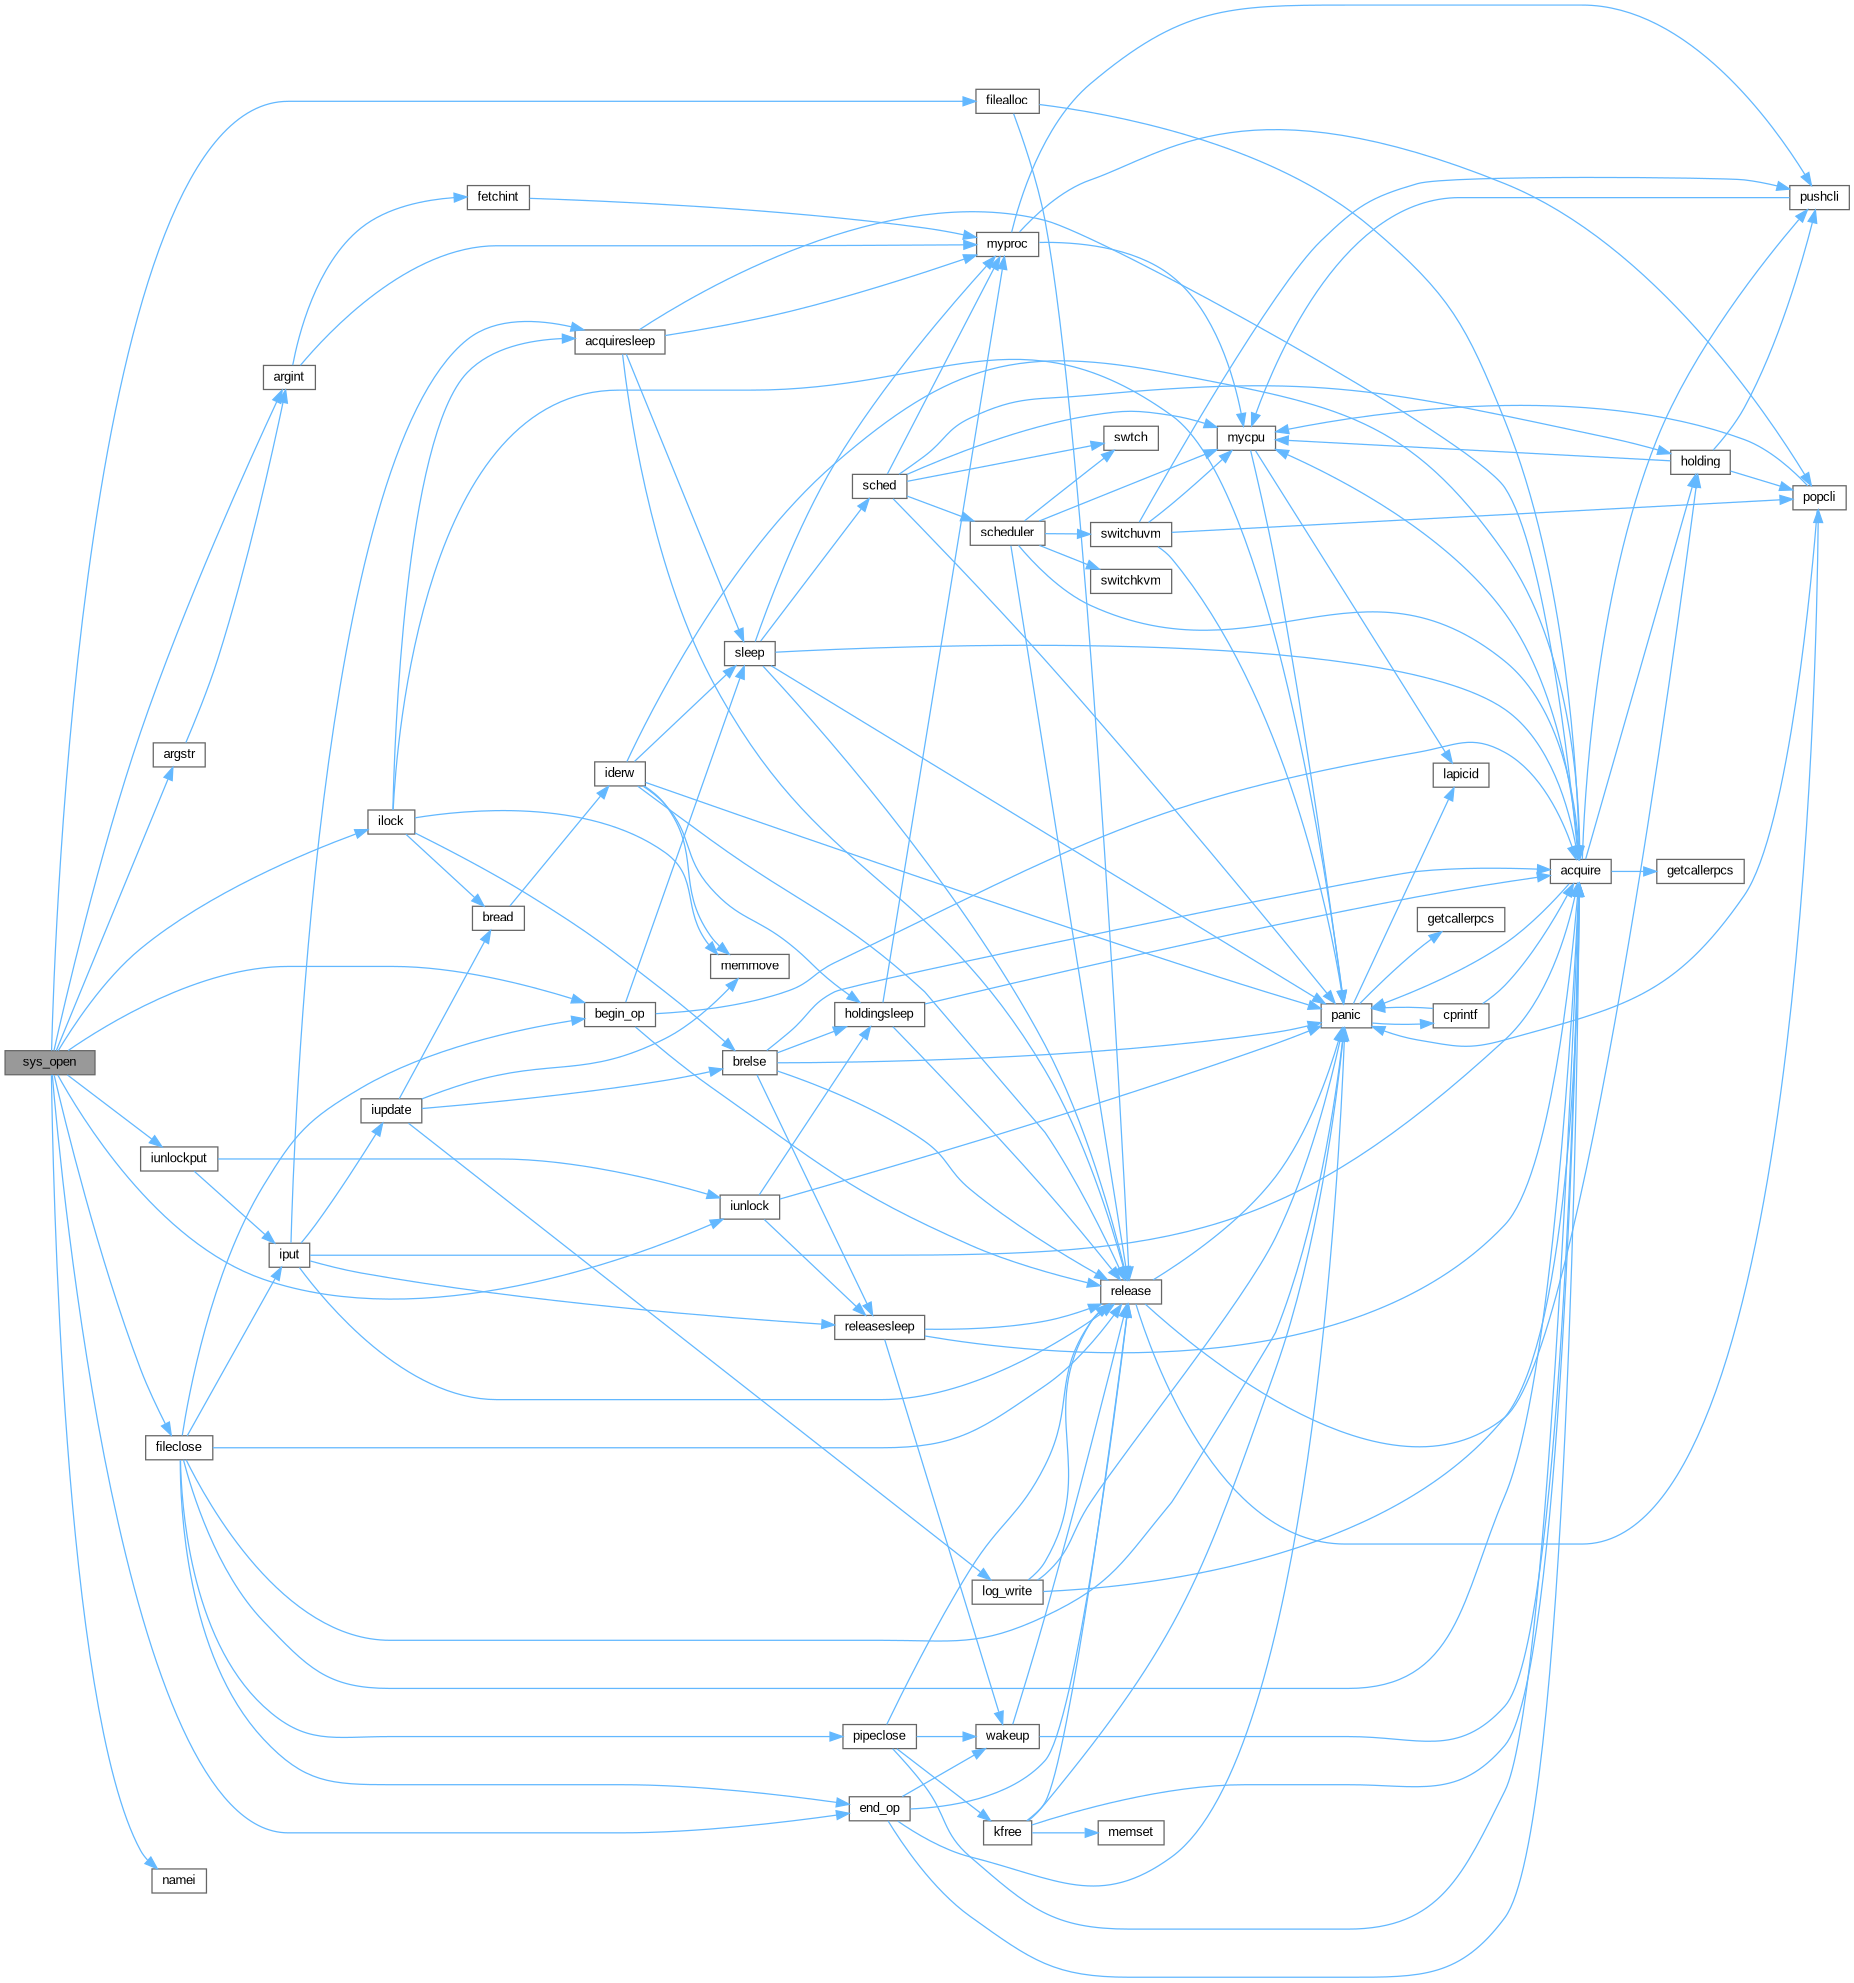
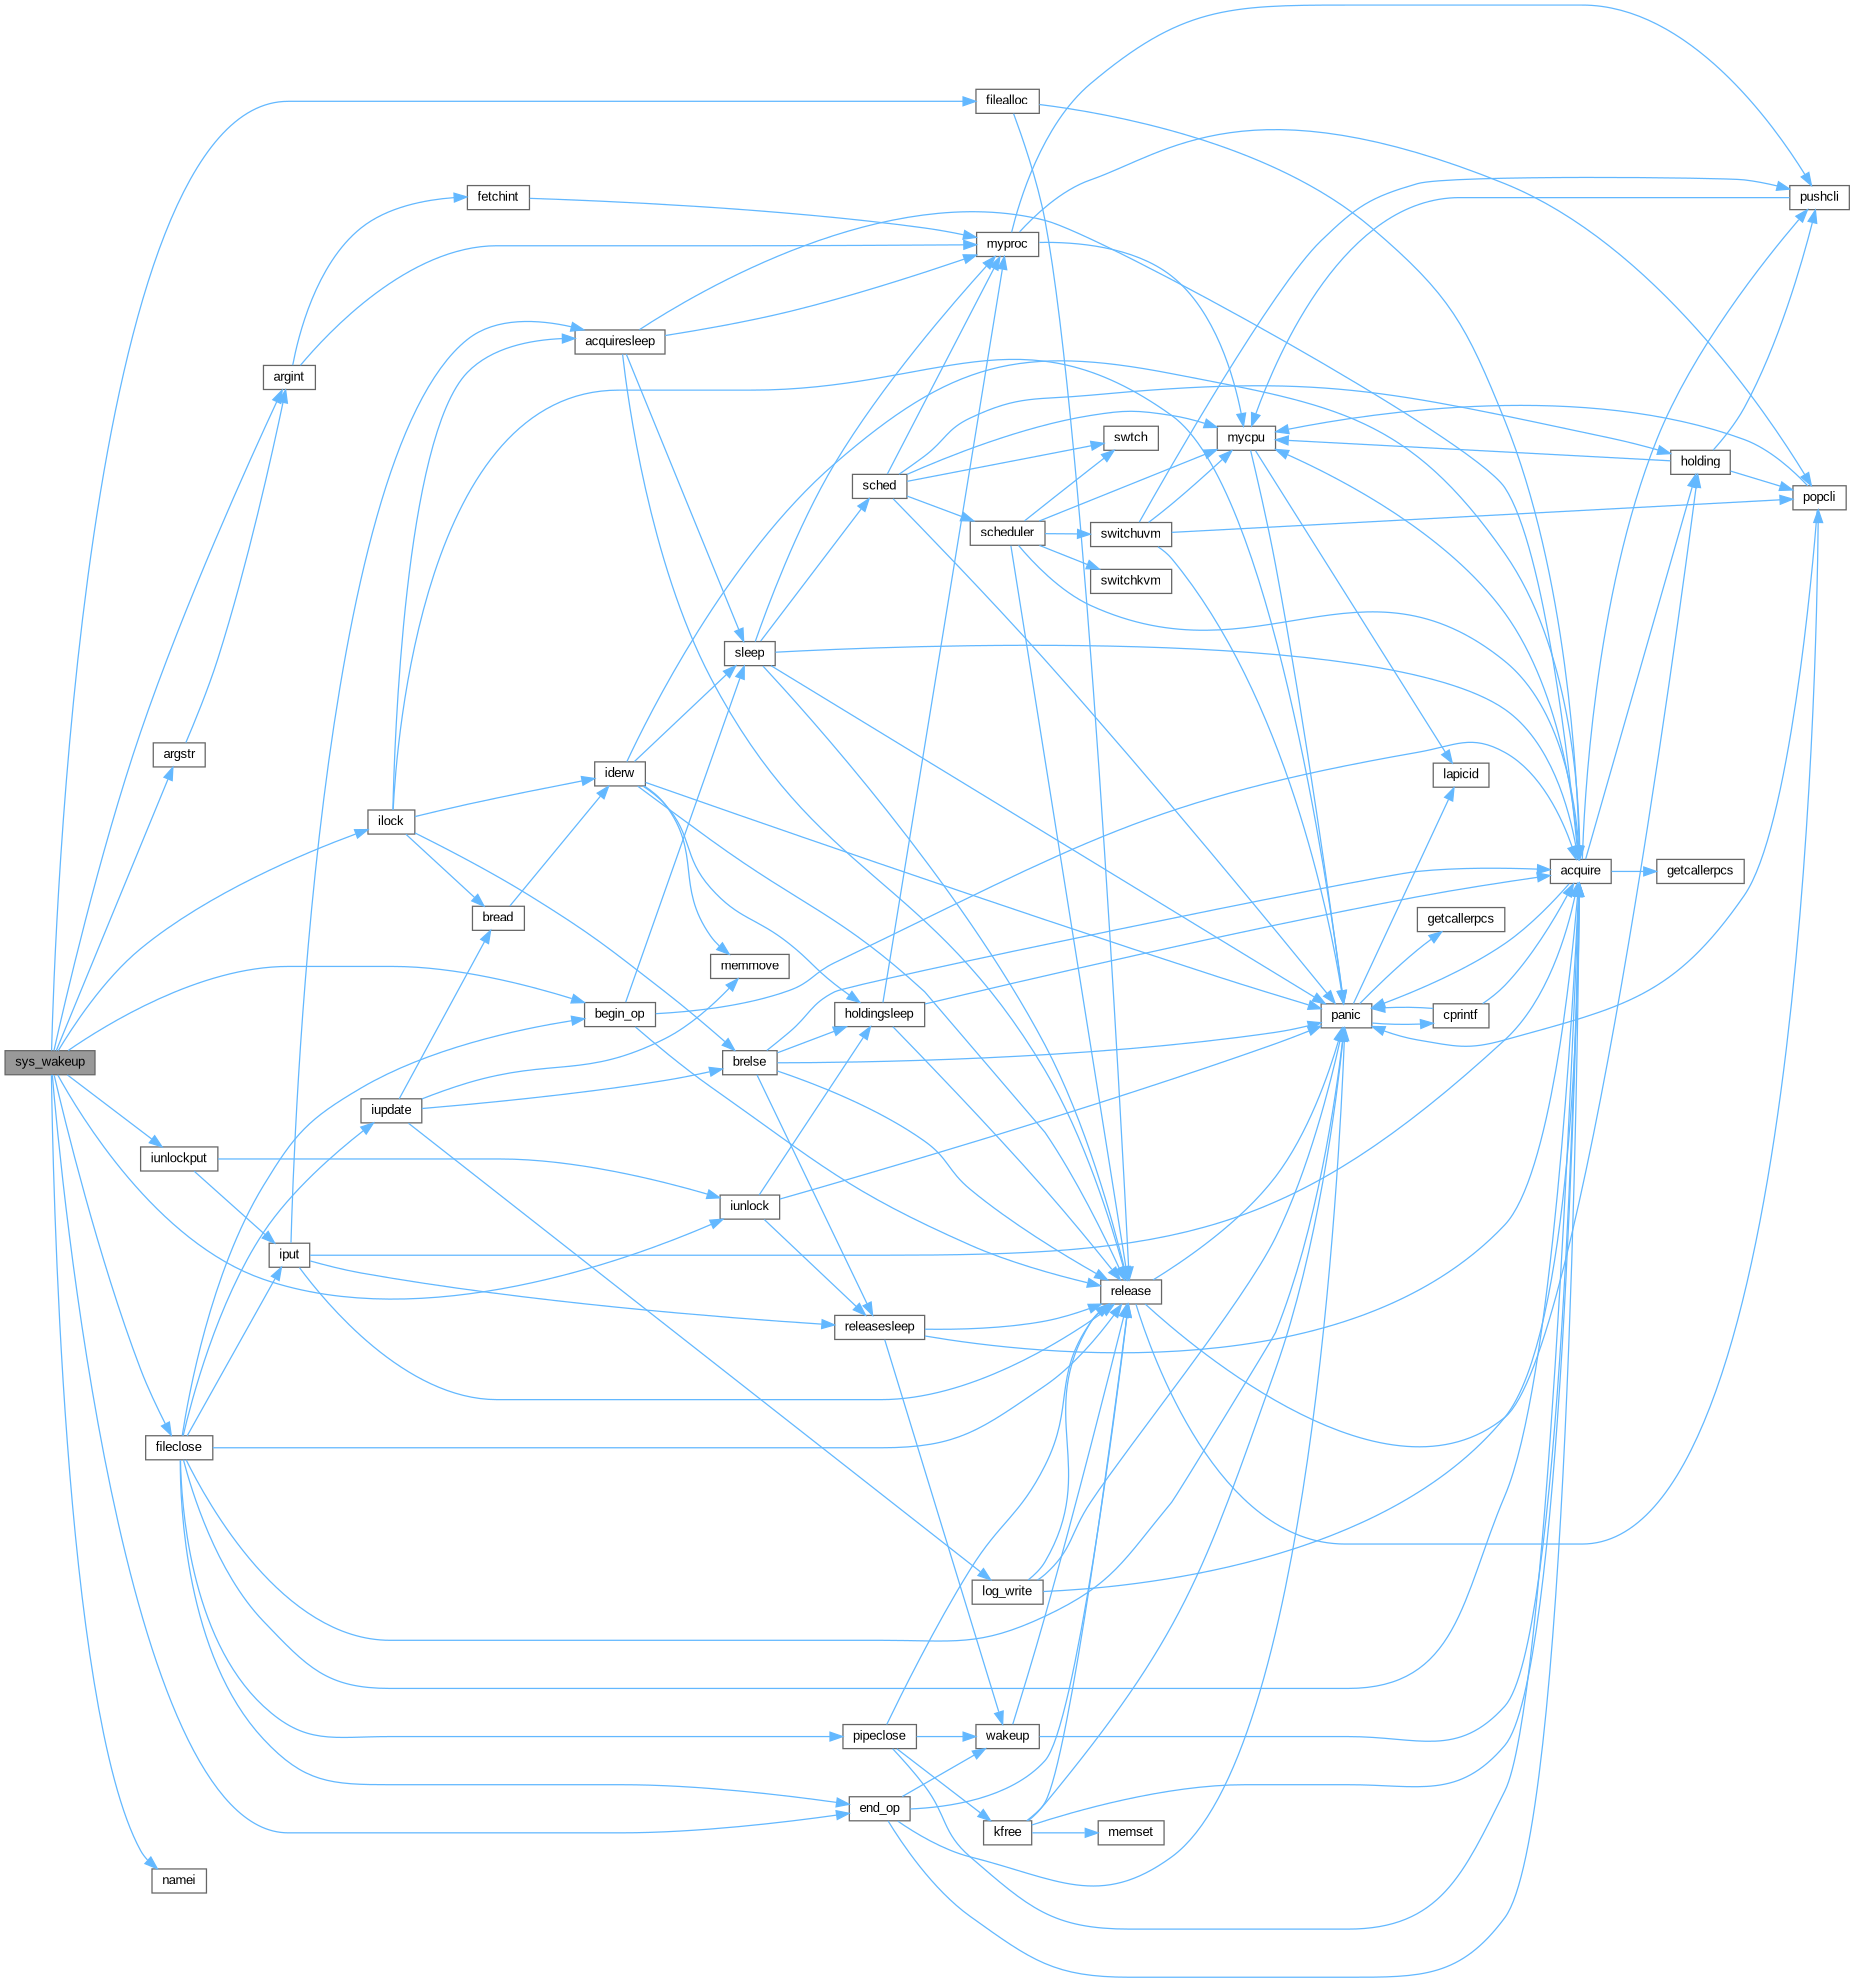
  digraph {
    fontname="Liberation Sans"
    rankdir=LR
    node [color=grey40 fillcolor=white fontname="Liberation Sans" fontsize=10 shape=box style=filled]
    edge [color=steelblue1 fontname="Liberation Sans" fontsize=10 labelfontname=Helvetica labelfontsize=10 style=solid]
-   n1 [color=gray40 fillcolor=grey60 fontcolor=black height=0.2 label=sys_open width=0.4]
+   n1 [color=gray40 fillcolor=grey60 fontcolor=black height=0.2 label=sys_wakeup width=0.4]
    n2 [height=0.2 label=argint width=0.4]
    n3 [height=0.2 label=argstr width=0.4]
    n4 [height=0.2 label=begin_op width=0.4]
    n5 [height=0.2 label=end_op width=0.4]
    n6 [height=0.2 label=filealloc width=0.4]
    n7 [height=0.2 label=fileclose width=0.4]
    n8 [height=0.2 label=ilock width=0.4]
    n9 [height=0.2 label=iunlock width=0.4]
    n10 [height=0.2 label=iunlockput width=0.4]
    n11 [height=0.2 label=namei width=0.4]
    n12 [height=0.2 label=fetchint width=0.4]
    n13 [height=0.2 label=myproc width=0.4]
    n14 [height=0.2 label=acquire width=0.4]
    n15 [height=0.2 label=release width=0.4]
    n16 [height=0.2 label=sleep width=0.4]
    n17 [height=0.2 label=panic width=0.4]
    n18 [height=0.2 label=wakeup width=0.4]
    n19 [height=0.2 label=iput width=0.4]
    n20 [height=0.2 label=pipeclose width=0.4]
    n21 [height=0.2 label=acquiresleep width=0.4]
    n22 [height=0.2 label=bread width=0.4]
    n23 [height=0.2 label=memmove width=0.4]
    n24 [height=0.2 label=brelse width=0.4]
    n25 [height=0.2 label=releasesleep width=0.4]
    n26 [height=0.2 label=holdingsleep width=0.4]
    n27 [height=0.2 label=mycpu width=0.4]
    n28 [height=0.2 label=popcli width=0.4]
    n29 [height=0.2 label=pushcli width=0.4]
    n30 [height=0.2 label=lapicid width=0.4]
    n31 [height=0.2 label=cprintf width=0.4]
    n32 [height=0.2 label=getcallerpcs width=0.4]
    n33 [height=0.2 label=getcallerpcs width=0.4]
    n34 [height=0.2 label=holding width=0.4]
    n35 [height=0.2 label=sched width=0.4]
    n36 [height=0.2 label=scheduler width=0.4]
    n37 [height=0.2 label=swtch width=0.4]
    n38 [height=0.2 label=switchkvm width=0.4]
    n39 [height=0.2 label=switchuvm width=0.4]
    n40 [height=0.2 label=iupdate width=0.4]
    n41 [height=0.2 label=kfree width=0.4]
    n42 [height=0.2 label=log_write width=0.4]
    n43 [height=0.2 label=iderw width=0.4]
    n44 [height=0.2 label=memset width=0.4]
    n1 -> n2
    n1 -> n3
    n1 -> n4
    n1 -> n5
    n1 -> n6
    n1 -> n7
    n1 -> n8
    n1 -> n9
    n1 -> n10
    n1 -> n11
    n2 -> n12
    n2 -> n13
    n3 -> n2
    n4 -> n14
    n4 -> n15
    n4 -> n16
    n5 -> n14
    n5 -> n15
    n5 -> n17
    n5 -> n18
    n6 -> n14
    n6 -> n15
    n7 -> n4
    n7 -> n5
    n7 -> n14
    n7 -> n15
    n7 -> n17
    n7 -> n19
    n7 -> n20
    n8 -> n17
    n8 -> n21
    n8 -> n22
-   n8 -> n23
+   n8 -> n43
    n8 -> n24
    n9 -> n17
    n9 -> n25
    n9 -> n26
    n10 -> n9
    n10 -> n19
    n12 -> n13
    n13 -> n27
    n13 -> n28
    n13 -> n29
    n14 -> n17
    n14 -> n27
    n14 -> n29
    n14 -> n33
    n14 -> n34
    n15 -> n17
    n15 -> n28
    n15 -> n34
    n16 -> n13
    n16 -> n14
    n16 -> n15
    n16 -> n17
    n16 -> n35
    n17 -> n30
    n17 -> n31
    n17 -> n32
    n18 -> n14
    n18 -> n15
    n19 -> n14
    n19 -> n15
    n19 -> n21
    n19 -> n25
-   n19 -> n40
+   n7 -> n40
    n20 -> n14
    n20 -> n15
    n20 -> n18
    n20 -> n41
    n21 -> n13
    n21 -> n14
    n21 -> n15
    n21 -> n16
    n22 -> n43
    n24 -> n14
    n24 -> n15
    n24 -> n17
    n24 -> n25
    n24 -> n26
    n25 -> n14
    n25 -> n15
    n25 -> n18
    n26 -> n13
    n26 -> n14
    n26 -> n15
    n27 -> n17
    n27 -> n30
    n28 -> n17
    n28 -> n27
    n29 -> n27
    n31 -> n14
    n31 -> n17
    n34 -> n27
    n34 -> n28
    n34 -> n29
    n35 -> n13
    n35 -> n17
    n35 -> n27
    n35 -> n34
    n35 -> n36
    n35 -> n37
    n36 -> n14
    n36 -> n15
    n36 -> n27
    n36 -> n37
    n36 -> n38
    n36 -> n39
    n39 -> n17
    n39 -> n27
    n39 -> n28
    n39 -> n29
    n40 -> n22
    n40 -> n23
    n40 -> n24
    n40 -> n42
    n41 -> n14
    n41 -> n15
    n41 -> n17
    n41 -> n44
    n42 -> n14
    n42 -> n15
    n42 -> n17
    n43 -> n14
    n43 -> n15
    n43 -> n16
    n43 -> n17
    n43 -> n23
    n43 -> n26
  }
